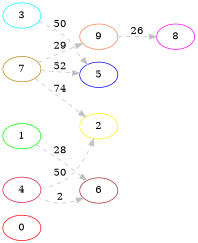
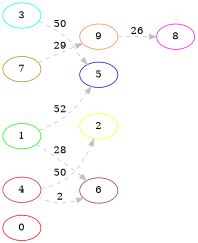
  digraph {
    rankdir=LR
    ranksep=equally
    edge [color=grey style=dashed]
    0 [color=red]
    1 [color=green]
    5 [color=blue]
    2 [color=yellow]
    3 [color=aqua]
    8 [color=magenta]
    4 [color=crimson]
    6 [color=brown]
    7 [color=darkgoldenrod]
    9 [color=coral]
    subgraph sub_1 {
      rank=same
      0
    }
    subgraph sub_2 {
      rank=same
      1
    }
    subgraph sub_3 {
      rank=same
      5
    }
    subgraph sub_4 {
      rank=same
      2
    }
    subgraph sub_5 {
      rank=same
      3
    }
    subgraph sub_6 {
      rank=same
      8
    }
    subgraph sub_7 {
      rank=same
      4
    }
    subgraph sub_8 {
      rank=same
      6
    }
    subgraph sub_9 {
      rank=same
    }
    subgraph sub_10 {
      rank=same
      7
    }
    subgraph sub_11 {
      rank=same
      9
    }
    subgraph sub_12 {
      rank=same
    }
-   7 -> 5 [label=52]
+   1 -> 5 [label=52]
    1 -> 6 [label=28]
    3 -> 5 [label=50]
    4 -> 2 [label=50]
    4 -> 6 [label=2]
-   7 -> 2 [label=74]
    7 -> 9 [label=29]
    9 -> 8 [label=26]
  }
